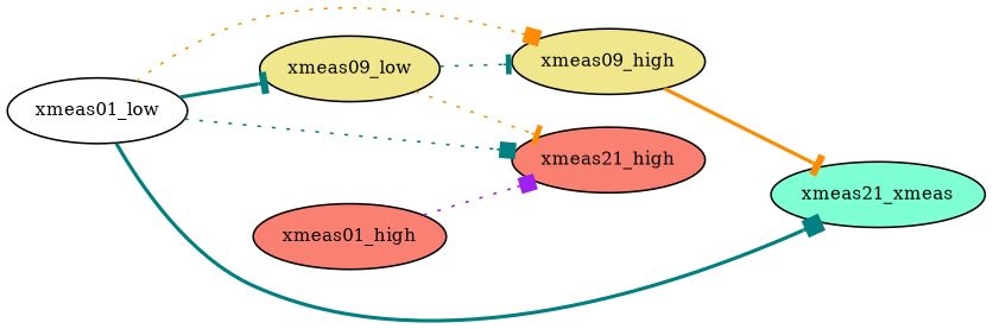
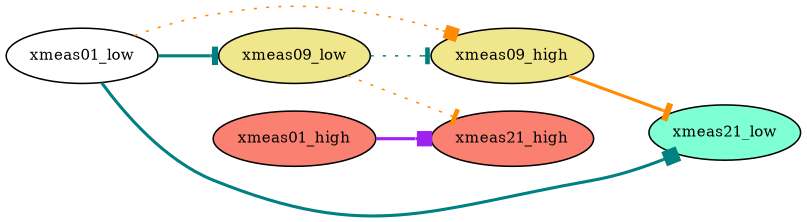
  digraph {
    rankdir=LR
    node [fillcolor=khaki fontsize=10 shape=oval style=filled]
    edge [arrowhead=tee color=teal style=dotted]
    n1 [fillcolor=white label=xmeas01_low width=0]
    n2 [label=xmeas09_low width=0]
-   n3 [fillcolor=aquamarine label=xmeas21_xmeas width=0]
+   n3 [fillcolor=aquamarine label=xmeas21_low width=0]
    n4 [label=xmeas09_high width=0]
    n5 [fillcolor=salmon label=xmeas21_high width=0]
    n6 [fillcolor=salmon label=xmeas01_high width=0]
    n1 -> n2 [style=bold]
    n1 -> n3 [arrowhead=box style=bold]
    n1 -> n4 [arrowhead=box color=darkorange]
-   n1 -> n5 [arrowhead=box]
    n2 -> n4
    n2 -> n5 [color=darkorange]
    n4 -> n3 [color=darkorange style=bold]
-   n6 -> n5 [arrowhead=box color=purple]
+   n6 -> n5 [arrowhead=box color=purple style=bold]
  }
